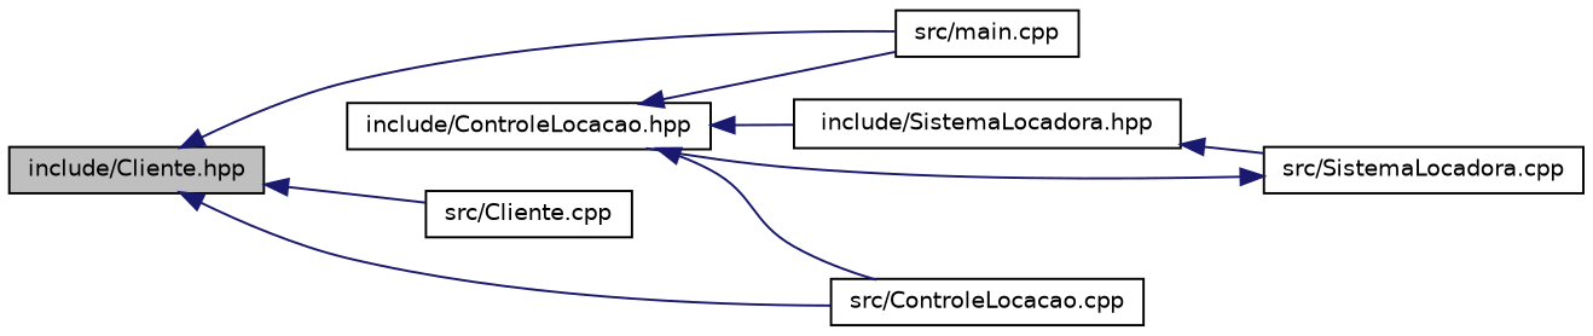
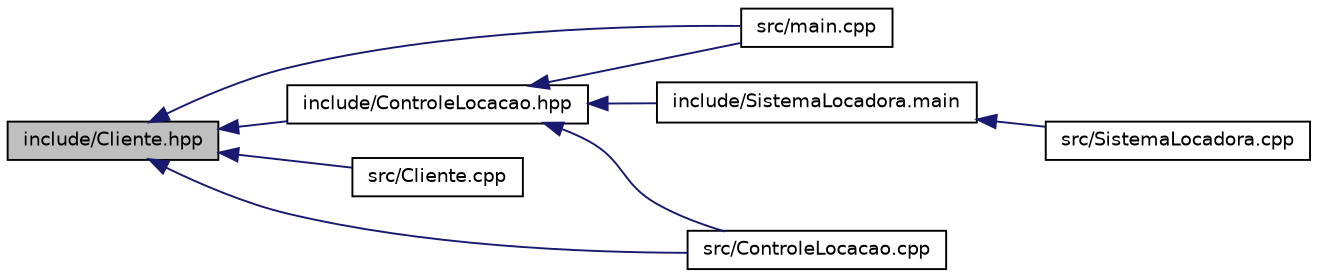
  digraph {
    rankdir=LR
    node [color=black fillcolor=white fontname=Helvetica fontsize=10 shape=record style=filled]
    edge [color=midnightblue dir=back fontname=Helvetica fontsize=10 labelfontname=Helvetica labelfontsize=10 style=solid]
    n1 [fillcolor=grey75 fontcolor=black height=0.2 label="include/Cliente.hpp" width=0.4]
    n2 [height=0.2 label="include/ControleLocacao.hpp" width=0.4]
    n3 [height=0.2 label="src/main.cpp" width=0.4]
    n4 [height=0.2 label="src/Cliente.cpp" width=0.4]
    n5 [height=0.2 label="src/ControleLocacao.cpp" width=0.4]
-   n6 [height=0.2 label="include/SistemaLocadora.hpp" width=0.4]
+   n6 [height=0.2 label="include/SistemaLocadora.main" width=0.4]
    n7 [height=0.2 label="src/SistemaLocadora.cpp" width=0.4]
-   n7 -> n2
+   n1 -> n2
    n1 -> n3
    n1 -> n4
    n1 -> n5
    n2 -> n3
    n2 -> n5
    n2 -> n6
    n6 -> n7
  }
